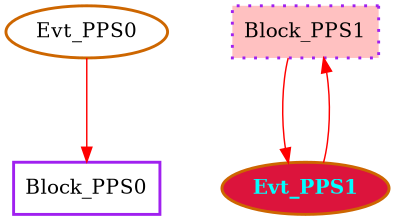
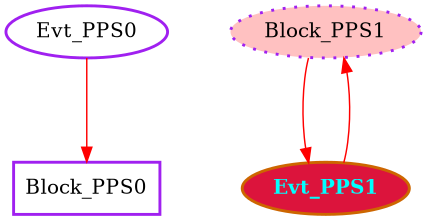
  digraph {
    mindist=1.0
    nodesep=0.6
    rankdir=TB
    ranksep=1.0
    root=Demo
    node [beamproc=undefined bpentry=false bpexit=false color=purple cpu=0 fillcolor=white patentry=false patexit=true pattern=PPS0_TEST penwidth=2 shape=rectangle style=filled type=tmsg]
    edge [color=red type=defdst]
    Block_PPS0 [flags="0x00008007" qhi=false qil=false qlo=false tperiod=1000000000 type=block]
-   Evt_PPS0 [beamin=0 bpcstart=0 bpid=0 color=darkorange3 evtno=0 fid=1 flags="0x00002002" gid=0 par="0x0000000000000234" patentry=true patexit=false reqnobeam=0 shape=oval sid=0 tef=0 toffs=0 vacc=0]
-   Block_PPS1 [cpu=1 fillcolor=rosybrown1 flags="0x00008208" pattern=PPS1_TEST qhi=false qil=false qlo=false style="dotted, filled" tperiod=1000000000 type=blockalign]
+   Evt_PPS0 [beamin=0 bpcstart=0 bpid=0 evtno=0 fid=1 flags="0x00002002" gid=0 par="0x0000000000000234" patentry=true patexit=false reqnobeam=0 shape=oval sid=0 tef=0 toffs=0 vacc=0]
+   Block_PPS1 [cpu=1 fillcolor=rosybrown1 flags="0x00008208" pattern=PPS1_TEST qhi=false qil=false qlo=false shape=ellipse style="dotted, filled" tperiod=1000000000 type=blockalign]
    Evt_PPS1 [beamin=0 bpcstart=0 bpid=0 color=darkorange3 cpu=1 evtno=0 fid=1 fillcolor=crimson flags="0x00032202" fontcolor=cyan fontname="Times-Bold" gid=0 par="0x0000000000000234" patentry=true patexit=false pattern=PPS1_TEST reqnobeam=0 shape=oval sid=0 tef=0 toffs=0 vacc=0]
    Evt_PPS0 -> Block_PPS0
    Block_PPS1 -> Evt_PPS1
    Evt_PPS1 -> Block_PPS1
  }
